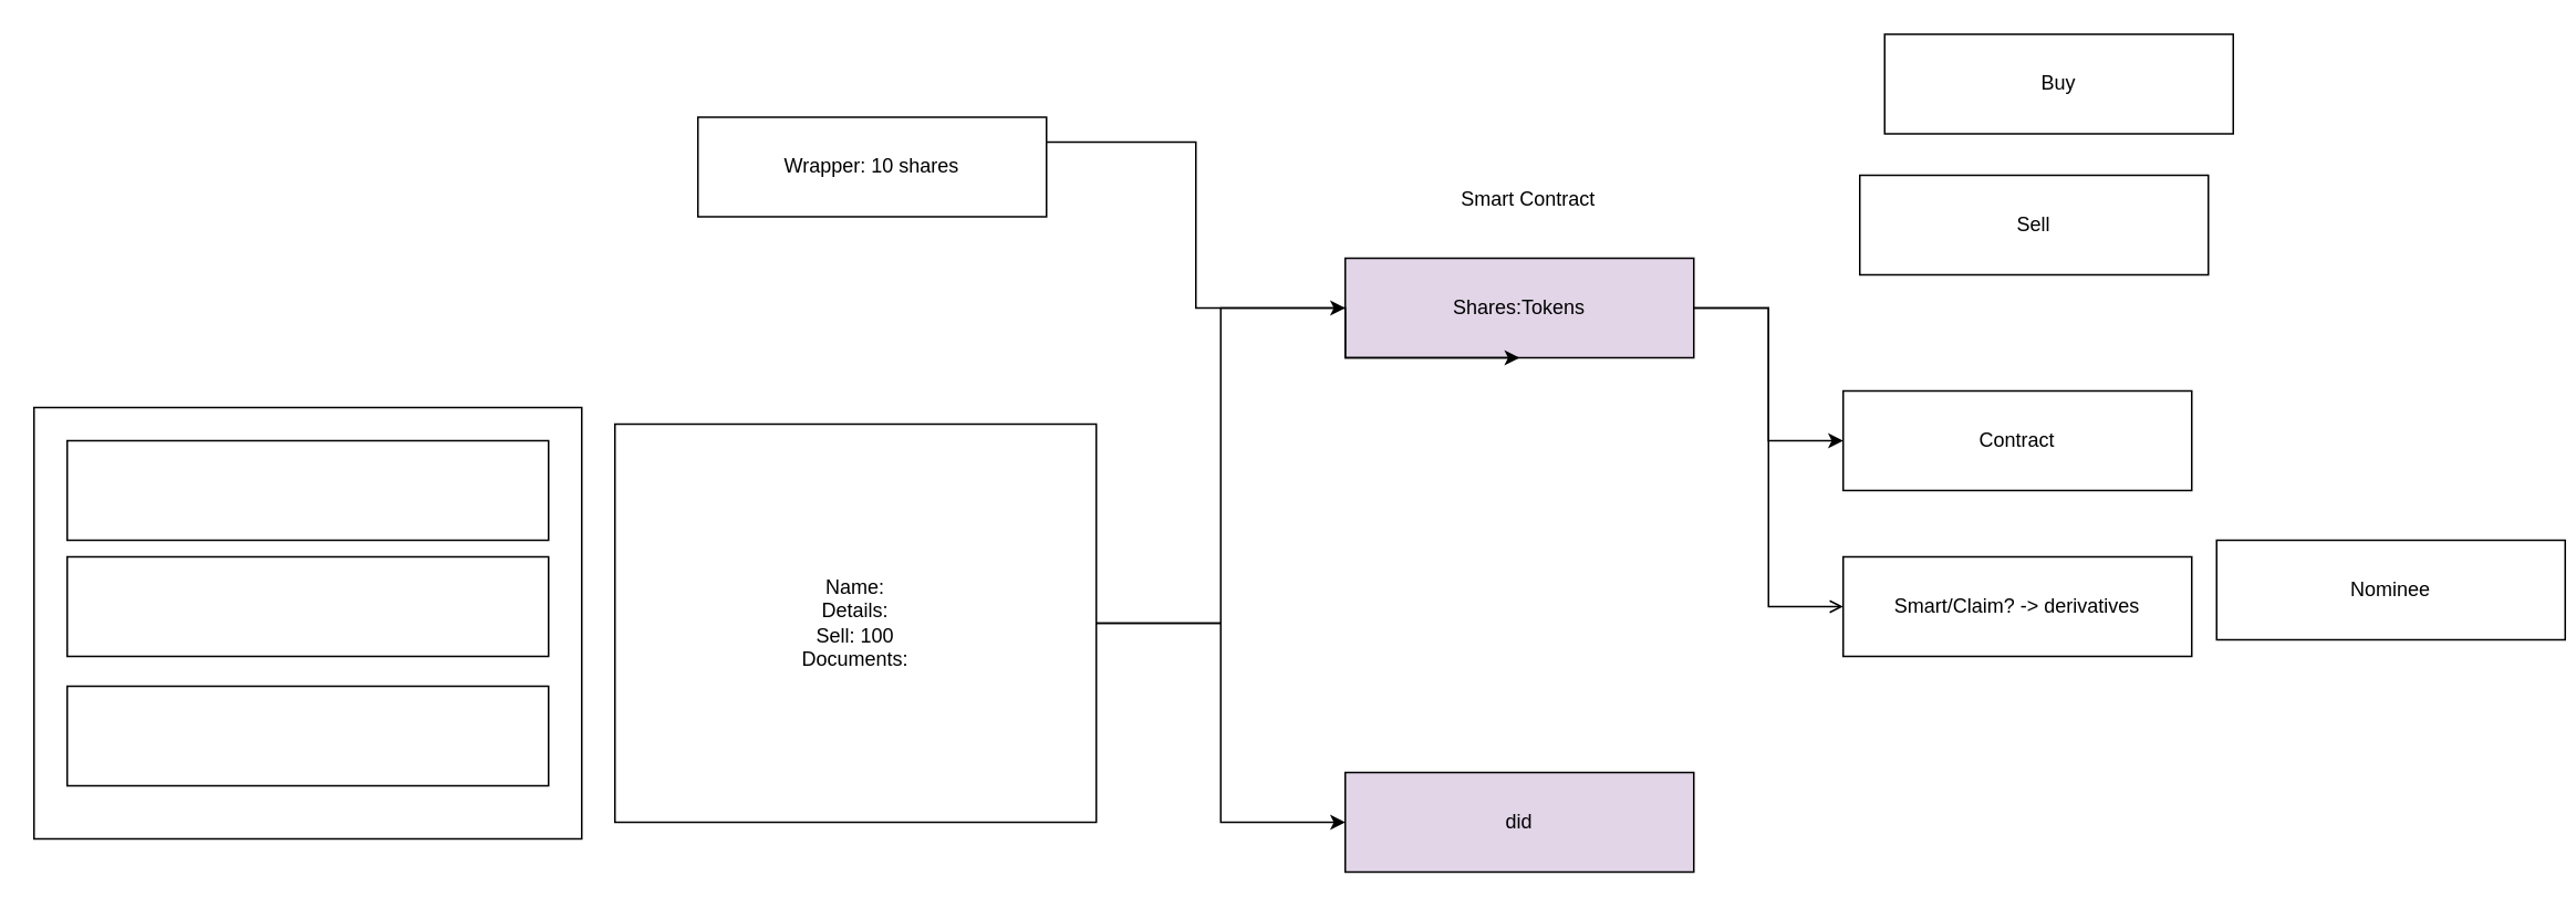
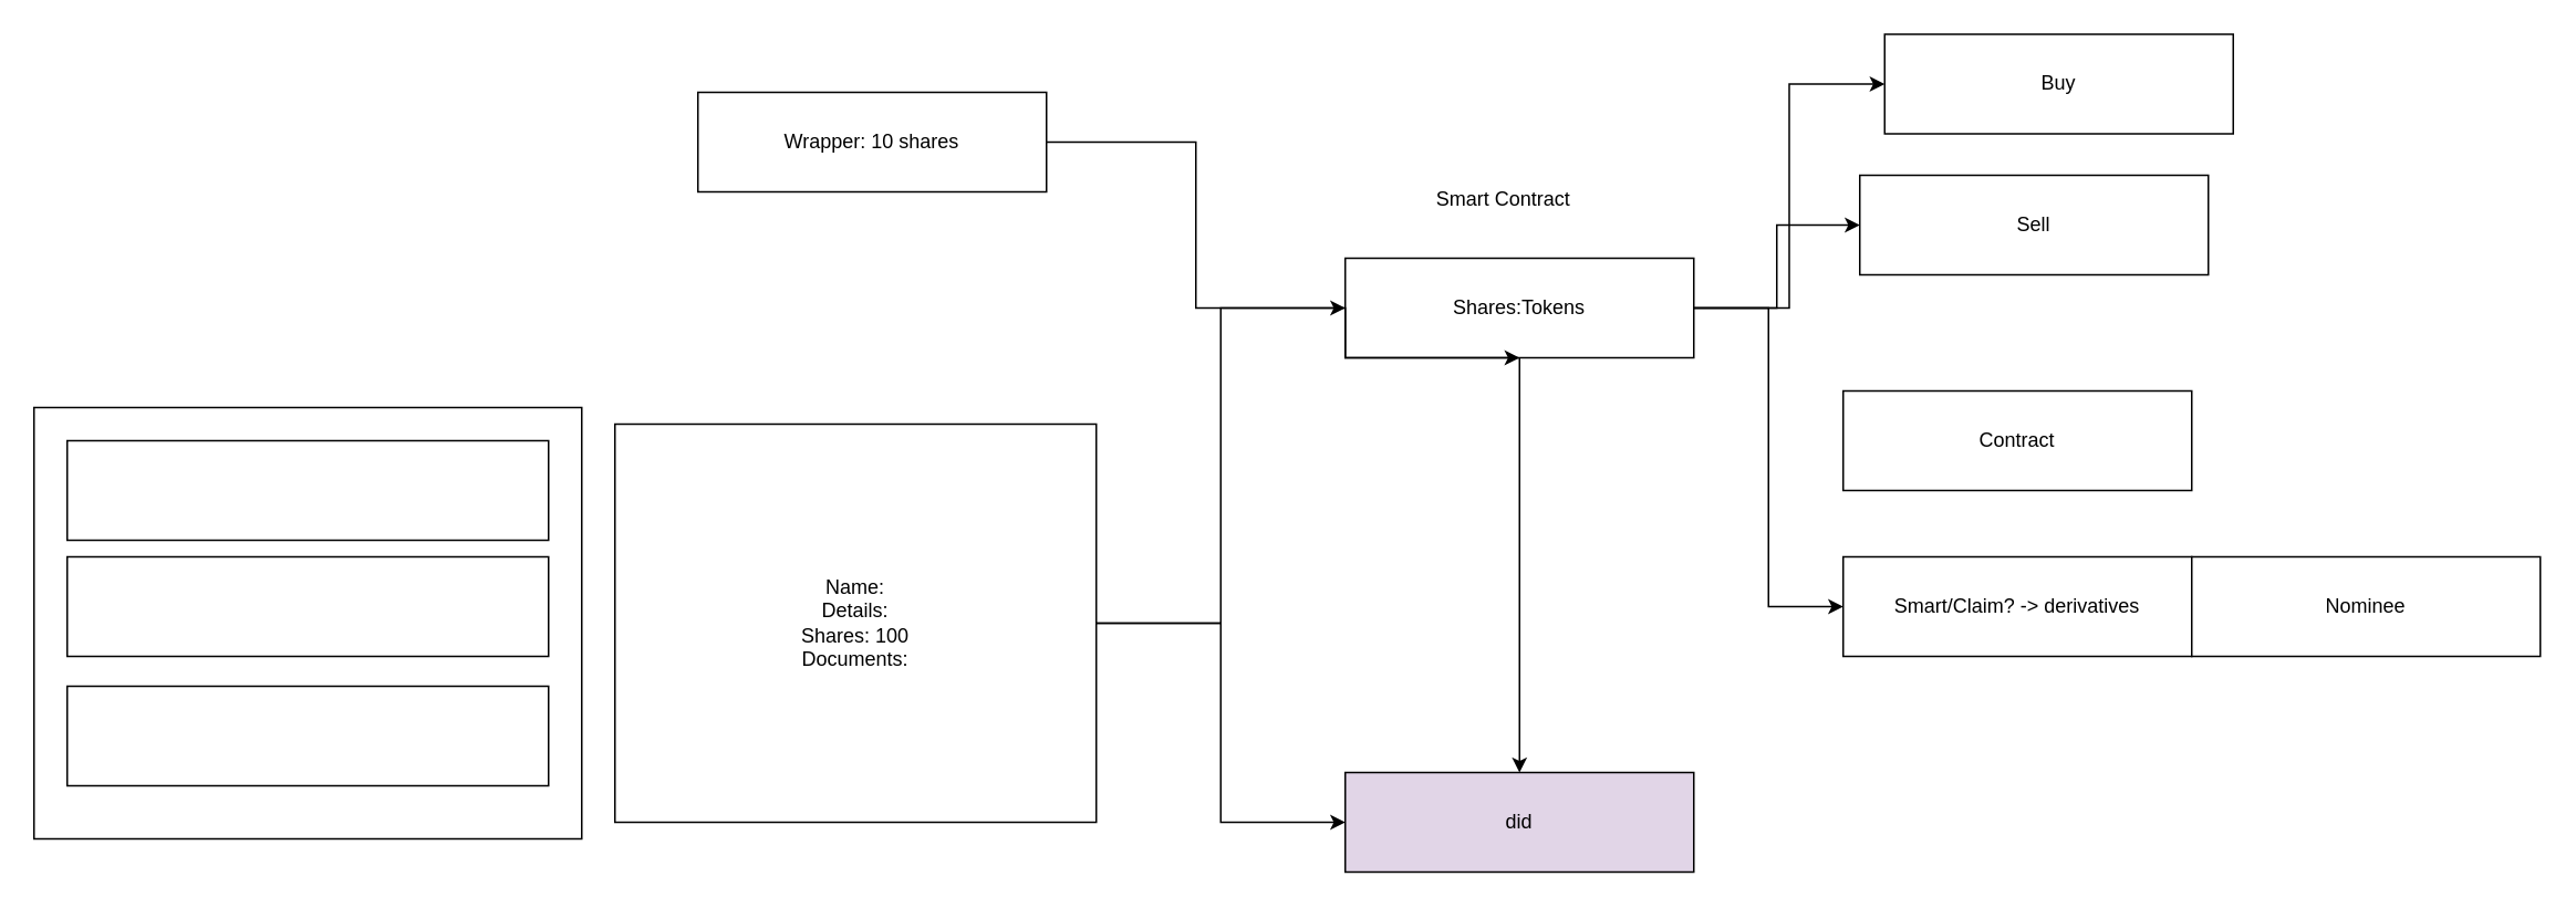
  <mxCell id="0" />
  <mxCell id="1" parent="0" />
  <mxCell id="2" value="" style="whiteSpace=wrap;html=1;" vertex="1" parent="1"><mxGeometry x="20" y="245" width="330" height="260" as="geometry" /></mxCell>
  <mxCell id="3" value="" style="whiteSpace=wrap;html=1;" vertex="1" parent="1"><mxGeometry x="40" y="265" width="290" height="60" as="geometry" /></mxCell>
  <mxCell id="4" value="" style="whiteSpace=wrap;html=1;" vertex="1" parent="1"><mxGeometry x="40" y="335" width="290" height="60" as="geometry" /></mxCell>
  <mxCell id="5" value="" style="whiteSpace=wrap;html=1;" vertex="1" parent="1"><mxGeometry x="40" y="413" width="290" height="60" as="geometry" /></mxCell>
  <mxCell id="6" style="edgeStyle=orthogonalEdgeStyle;rounded=0;orthogonalLoop=1;jettySize=auto;html=1;entryX=0;entryY=0.5;entryDx=0;entryDy=0;" edge="1" parent="1" source="8" target="13"><mxGeometry relative="1" as="geometry" /></mxCell>
  <mxCell id="7" style="edgeStyle=orthogonalEdgeStyle;rounded=0;orthogonalLoop=1;jettySize=auto;html=1;entryX=0;entryY=0.5;entryDx=0;entryDy=0;" edge="1" parent="1" source="8" target="19"><mxGeometry relative="1" as="geometry" /></mxCell>
- <mxCell id="8" value="Name:&lt;br&gt;Details:&lt;br&gt;Sell: 100&lt;br&gt;Documents:" style="whiteSpace=wrap;html=1;" vertex="1" parent="1"><mxGeometry x="370" y="255" width="290" height="240" as="geometry" /></mxCell>
- <mxCell id="11" style="edgeStyle=orthogonalEdgeStyle;rounded=0;orthogonalLoop=1;jettySize=auto;html=1;entryX=0;entryY=0.5;entryDx=0;entryDy=0;" edge="1" parent="1" source="13" target="16"><mxGeometry relative="1" as="geometry" /></mxCell>
- <mxCell id="12" style="edgeStyle=orthogonalEdgeStyle;rounded=0;orthogonalLoop=1;jettySize=auto;html=1;entryX=0;entryY=0.5;entryDx=0;entryDy=0;endArrow=open;" edge="1" parent="1" source="13" target="17"><mxGeometry relative="1" as="geometry" /></mxCell>
- <mxCell id="13" value="Shares:Tokens" style="whiteSpace=wrap;html=1;fillColor=#e1d5e7;" vertex="1" parent="1"><mxGeometry x="810" y="155" width="210" height="60" as="geometry" /></mxCell>
+ <mxCell id="8" value="Name:&lt;br&gt;Details:&lt;br&gt;Shares: 100&lt;br&gt;Documents:" style="whiteSpace=wrap;html=1;" vertex="1" parent="1"><mxGeometry x="370" y="255" width="290" height="240" as="geometry" /></mxCell>
+ <mxCell id="9" style="edgeStyle=orthogonalEdgeStyle;rounded=0;orthogonalLoop=1;jettySize=auto;html=1;entryX=0;entryY=0.5;entryDx=0;entryDy=0;" edge="1" parent="1" source="13" target="14"><mxGeometry relative="1" as="geometry" /></mxCell>
+ <mxCell id="10" style="edgeStyle=orthogonalEdgeStyle;rounded=0;orthogonalLoop=1;jettySize=auto;html=1;entryX=0;entryY=0.5;entryDx=0;entryDy=0;" edge="1" parent="1" source="13" target="15"><mxGeometry relative="1" as="geometry" /></mxCell>
+ <mxCell id="11" style="edgeStyle=orthogonalEdgeStyle;rounded=0;orthogonalLoop=1;jettySize=auto;html=1;" edge="1" parent="1" source="13" target="19"><mxGeometry relative="1" as="geometry" /></mxCell>
+ <mxCell id="12" style="edgeStyle=orthogonalEdgeStyle;rounded=0;orthogonalLoop=1;jettySize=auto;html=1;entryX=0;entryY=0.5;entryDx=0;entryDy=0;" edge="1" parent="1" source="13" target="17"><mxGeometry relative="1" as="geometry" /></mxCell>
+ <mxCell id="13" value="Shares:Tokens" style="whiteSpace=wrap;html=1;" vertex="1" parent="1"><mxGeometry x="810" y="155" width="210" height="60" as="geometry" /></mxCell>
  <mxCell id="14" value="Buy" style="whiteSpace=wrap;html=1;" vertex="1" parent="1"><mxGeometry x="1135" y="20" width="210" height="60" as="geometry" /></mxCell>
  <mxCell id="15" value="Sell" style="whiteSpace=wrap;html=1;" vertex="1" parent="1"><mxGeometry x="1120" y="105" width="210" height="60" as="geometry" /></mxCell>
  <mxCell id="16" value="Contract" style="whiteSpace=wrap;html=1;" vertex="1" parent="1"><mxGeometry x="1110" y="235" width="210" height="60" as="geometry" /></mxCell>
  <mxCell id="17" value="Smart/Claim? -&amp;gt; derivatives" style="whiteSpace=wrap;html=1;" vertex="1" parent="1"><mxGeometry x="1110" y="335" width="210" height="60" as="geometry" /></mxCell>
- <mxCell id="18" value="Nominee" style="whiteSpace=wrap;html=1;" vertex="1" parent="1"><mxGeometry x="1335" y="325" width="210" height="60" as="geometry" /></mxCell>
+ <mxCell id="18" value="Nominee" style="whiteSpace=wrap;html=1;" vertex="1" parent="1"><mxGeometry x="1320" y="335" width="210" height="60" as="geometry" /></mxCell>
  <mxCell id="19" value="did" style="whiteSpace=wrap;html=1;fillColor=#e1d5e7;" vertex="1" parent="1"><mxGeometry x="810" y="465" width="210" height="60" as="geometry" /></mxCell>
  <mxCell id="20" style="edgeStyle=orthogonalEdgeStyle;rounded=0;orthogonalLoop=1;jettySize=auto;html=1;entryX=0.5;entryY=1;entryDx=0;entryDy=0;" edge="1" parent="1" source="21" target="13"><mxGeometry relative="1" as="geometry"><Array as="points"><mxPoint x="720" y="85" /><mxPoint x="720" y="185" /><mxPoint x="810" y="185" /><mxPoint x="810" y="215" /></Array></mxGeometry></mxCell>
- <mxCell id="21" value="Wrapper: 10 shares" style="whiteSpace=wrap;html=1;" vertex="1" parent="1"><mxGeometry x="420" y="70" width="210" height="60" as="geometry" /></mxCell>
- <mxCell id="22" value="Smart Contract" style="text;html=1;align=center;verticalAlign=middle;resizable=0;points=[];autosize=1;strokeColor=none;fillColor=none;" vertex="1" parent="1"><mxGeometry x="870" y="105" width="100" height="30" as="geometry" /></mxCell>
+ <mxCell id="21" value="Wrapper: 10 shares" style="whiteSpace=wrap;html=1;" vertex="1" parent="1"><mxGeometry x="420" y="55" width="210" height="60" as="geometry" /></mxCell>
+ <mxCell id="22" value="Smart Contract" style="text;html=1;align=center;verticalAlign=middle;resizable=0;points=[];autosize=1;strokeColor=none;fillColor=none;" vertex="1" parent="1"><mxGeometry x="855" y="105" width="100" height="30" as="geometry" /></mxCell>
